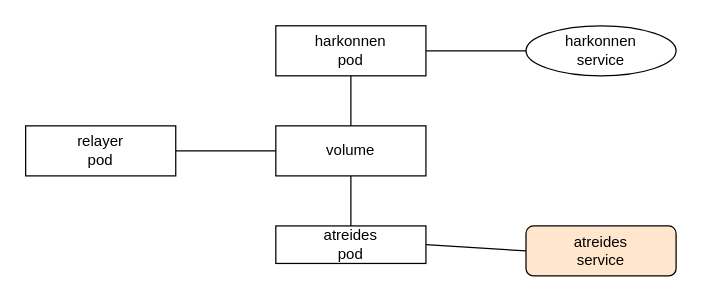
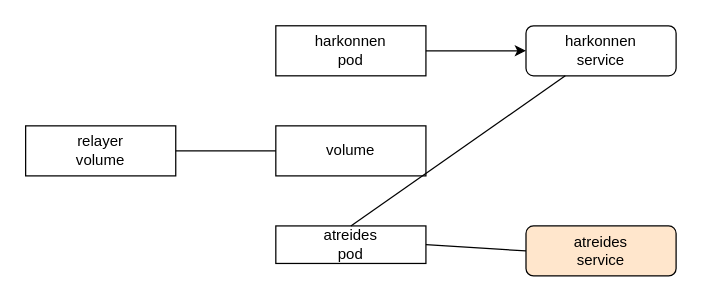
  <mxCell id="0" />
  <mxCell id="1" parent="0" />
  <mxCell id="2" value="harkonnen&lt;br&gt;pod" style="rounded=0;whiteSpace=wrap;html=1;" vertex="1" parent="1"><mxGeometry x="220" y="20" width="120" height="40" as="geometry" /></mxCell>
- <mxCell id="3" value="harkonnen&lt;br&gt;service" style="ellipse;whiteSpace=wrap;html=1;" vertex="1" parent="1"><mxGeometry x="420" y="20" width="120" height="40" as="geometry" /></mxCell>
- <mxCell id="4" value="" style="endArrow=none;html=1;rounded=0;exitX=1;exitY=0.5;exitDx=0;exitDy=0;entryX=0;entryY=0.5;entryDx=0;entryDy=0;" edge="1" parent="1" source="2" target="3"><mxGeometry width="50" height="50" relative="1" as="geometry"><mxPoint x="320" y="180" as="sourcePoint" /><mxPoint x="370" y="130" as="targetPoint" /></mxGeometry></mxCell>
+ <mxCell id="3" value="harkonnen&lt;br&gt;service" style="rounded=1;whiteSpace=wrap;html=1;" vertex="1" parent="1"><mxGeometry x="420" y="20" width="120" height="40" as="geometry" /></mxCell>
+ <mxCell id="4" value="" style="endArrow=classic;html=1;rounded=0;exitX=1;exitY=0.5;exitDx=0;exitDy=0;entryX=0;entryY=0.5;entryDx=0;entryDy=0;" edge="1" parent="1" source="2" target="3"><mxGeometry width="50" height="50" relative="1" as="geometry"><mxPoint x="320" y="180" as="sourcePoint" /><mxPoint x="370" y="130" as="targetPoint" /></mxGeometry></mxCell>
  <mxCell id="5" value="atreides&lt;br&gt;pod" style="rounded=0;whiteSpace=wrap;html=1;" vertex="1" parent="1"><mxGeometry x="220" y="180" width="120" height="30" as="geometry" /></mxCell>
  <mxCell id="6" value="atreides&lt;br&gt;service" style="rounded=1;whiteSpace=wrap;html=1;fillColor=#ffe6cc;" vertex="1" parent="1"><mxGeometry x="420" y="180" width="120" height="40" as="geometry" /></mxCell>
  <mxCell id="7" value="" style="endArrow=none;html=1;rounded=0;exitX=1;exitY=0.5;exitDx=0;exitDy=0;entryX=0;entryY=0.5;entryDx=0;entryDy=0;" edge="1" parent="1" source="5" target="6"><mxGeometry width="50" height="50" relative="1" as="geometry"><mxPoint x="320" y="340" as="sourcePoint" /><mxPoint x="370" y="290" as="targetPoint" /></mxGeometry></mxCell>
  <mxCell id="8" value="volume" style="rounded=0;whiteSpace=wrap;html=1;" vertex="1" parent="1"><mxGeometry x="220" y="100" width="120" height="40" as="geometry" /></mxCell>
- <mxCell id="9" value="" style="endArrow=none;html=1;rounded=0;exitX=0.5;exitY=0;exitDx=0;exitDy=0;entryX=0.5;entryY=1;entryDx=0;entryDy=0;" edge="1" parent="1" source="8" target="2"><mxGeometry width="50" height="50" relative="1" as="geometry"><mxPoint x="220" y="310" as="sourcePoint" /><mxPoint x="270" y="260" as="targetPoint" /></mxGeometry></mxCell>
- <mxCell id="10" value="" style="endArrow=none;html=1;rounded=0;entryX=0.5;entryY=1;entryDx=0;entryDy=0;exitX=0.5;exitY=0;exitDx=0;exitDy=0;" edge="1" parent="1" source="5" target="8"><mxGeometry width="50" height="50" relative="1" as="geometry"><mxPoint x="290" y="320" as="sourcePoint" /><mxPoint x="340" y="270" as="targetPoint" /></mxGeometry></mxCell>
- <mxCell id="11" value="relayer&lt;br&gt;pod" style="rounded=0;whiteSpace=wrap;html=1;" vertex="1" parent="1"><mxGeometry x="20" y="100" width="120" height="40" as="geometry" /></mxCell>
+ <mxCell id="10" value="" style="endArrow=none;html=1;rounded=0;exitX=0.5;exitY=0;exitDx=0;exitDy=0;" edge="1" parent="1" source="5" target="3"><mxGeometry width="50" height="50" relative="1" as="geometry"><mxPoint x="290" y="320" as="sourcePoint" /><mxPoint x="340" y="270" as="targetPoint" /></mxGeometry></mxCell>
+ <mxCell id="11" value="relayer&lt;br&gt;volume" style="rounded=0;whiteSpace=wrap;html=1;" vertex="1" parent="1"><mxGeometry x="20" y="100" width="120" height="40" as="geometry" /></mxCell>
  <mxCell id="12" value="" style="endArrow=none;html=1;rounded=0;entryX=0;entryY=0.5;entryDx=0;entryDy=0;exitX=1;exitY=0.5;exitDx=0;exitDy=0;" edge="1" parent="1" source="11" target="8"><mxGeometry width="50" height="50" relative="1" as="geometry"><mxPoint x="50" y="300" as="sourcePoint" /><mxPoint x="100" y="250" as="targetPoint" /></mxGeometry></mxCell>
